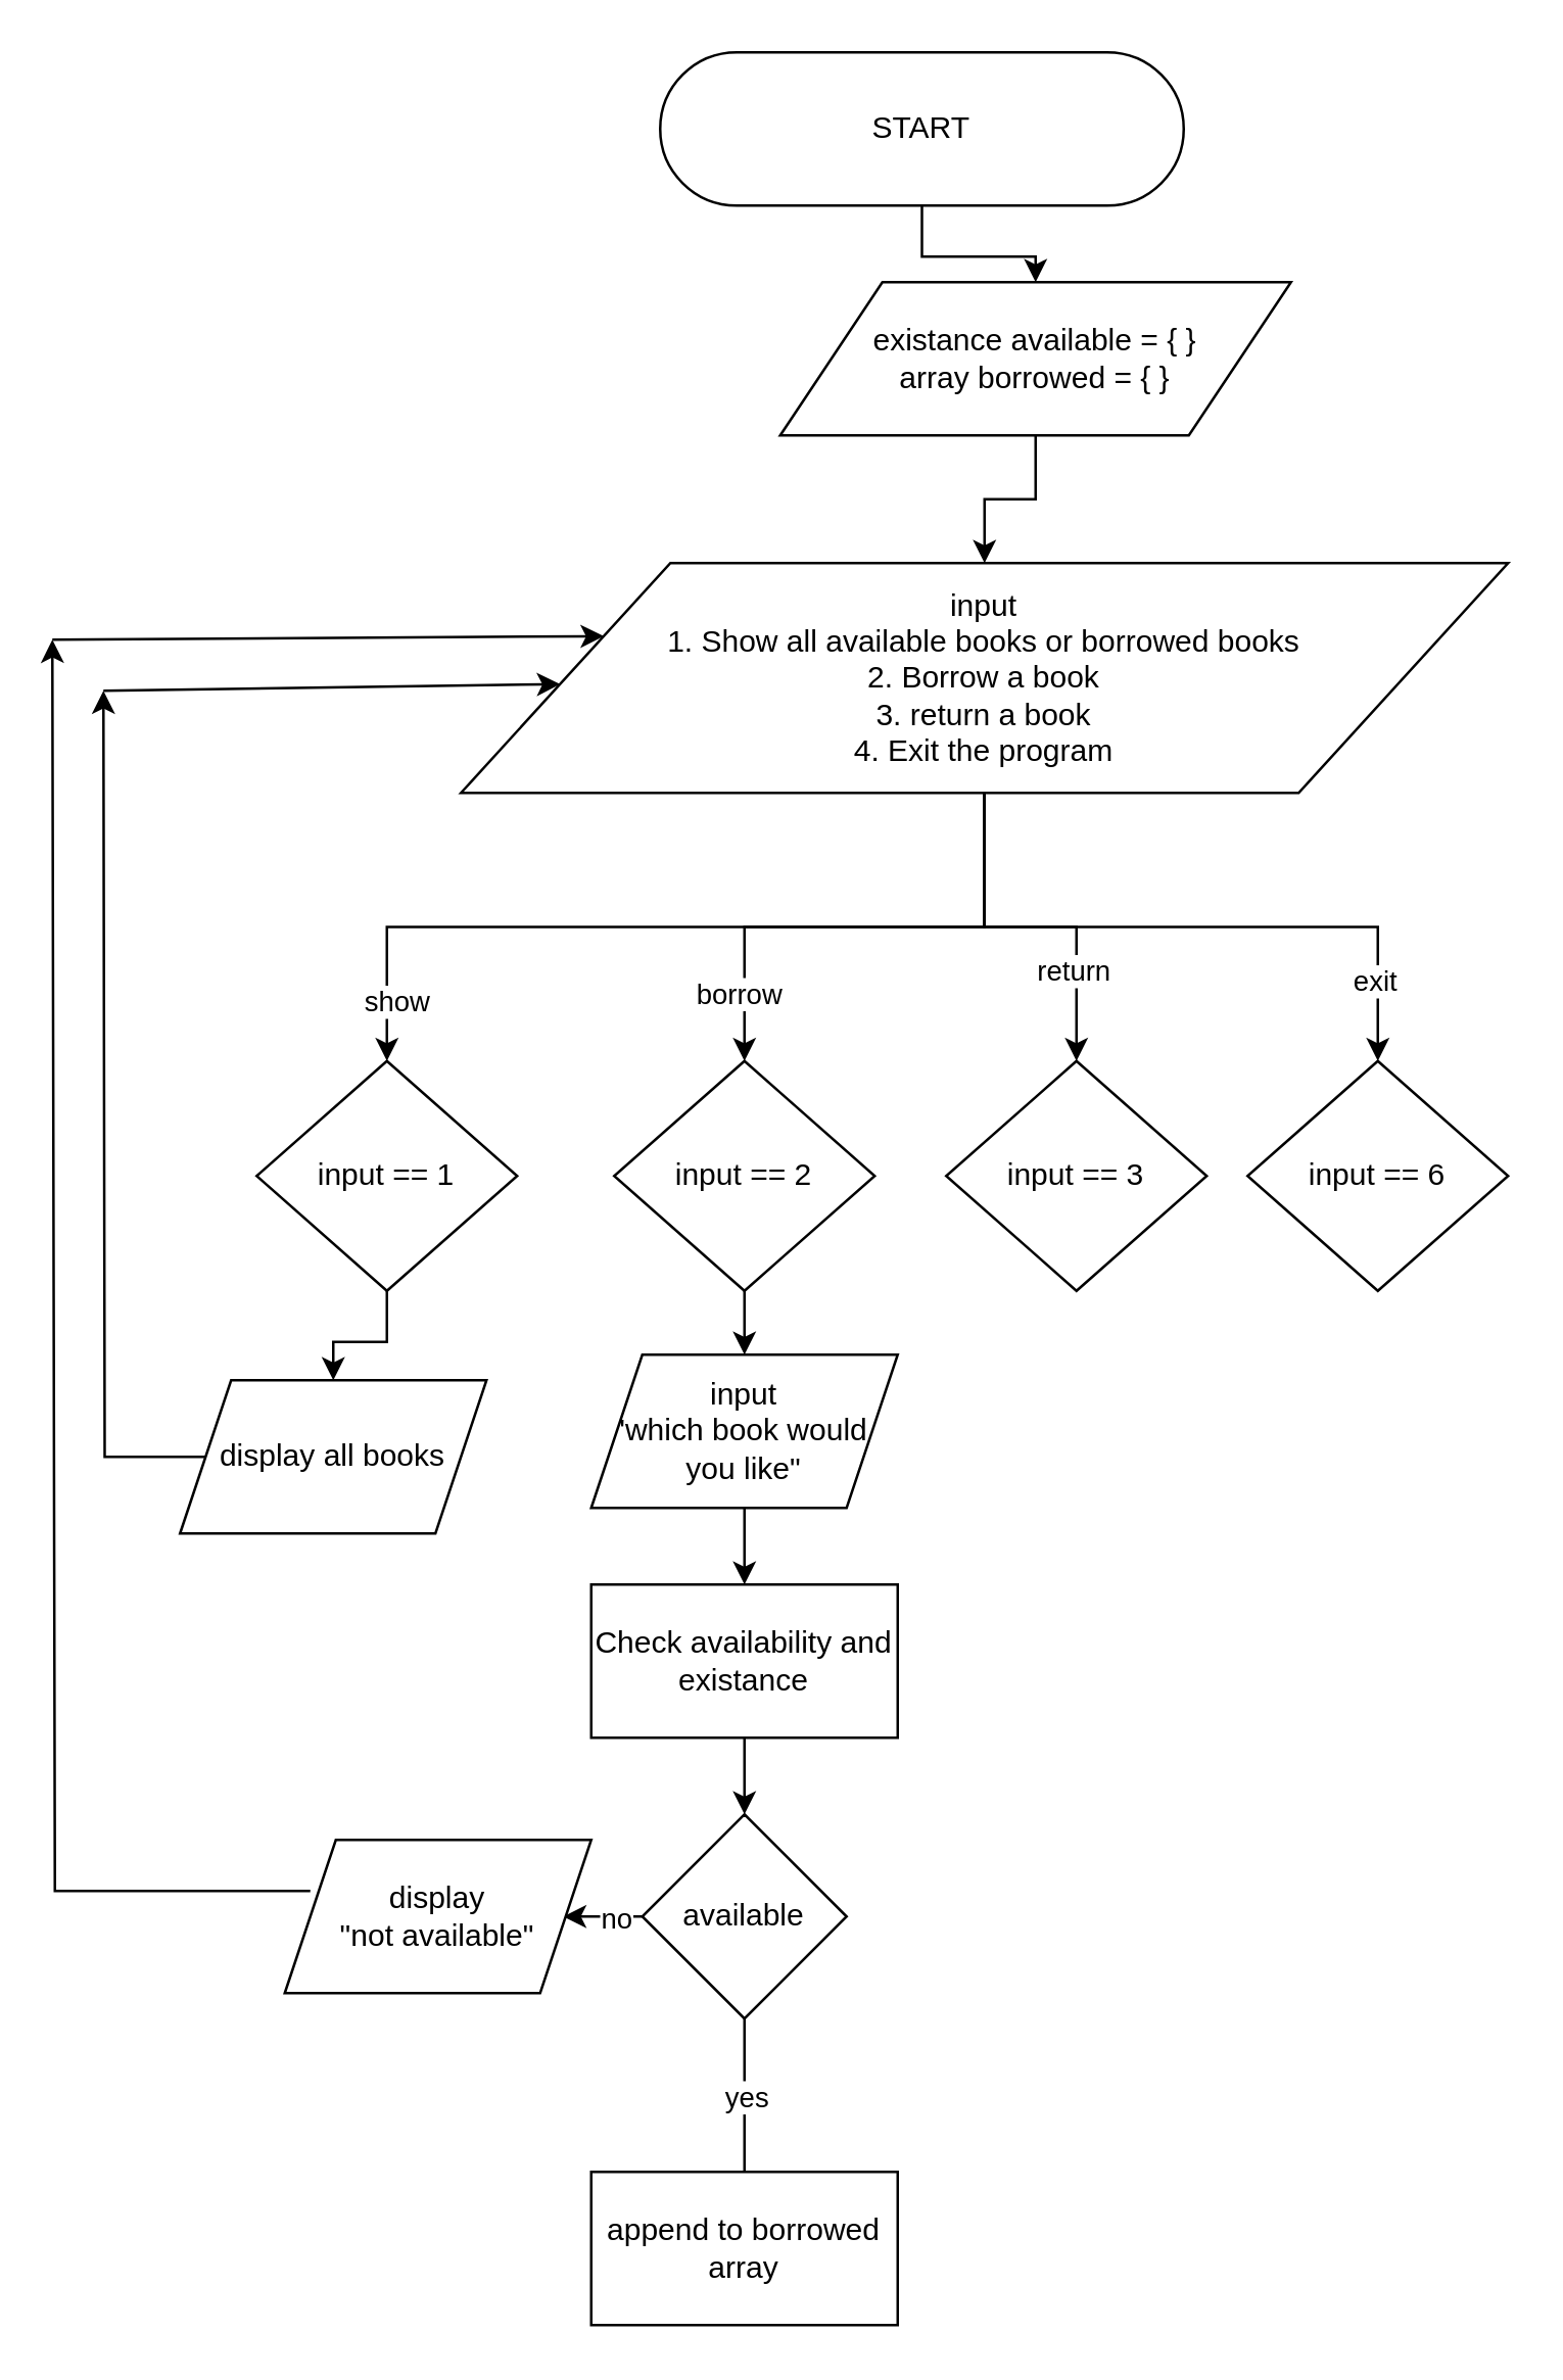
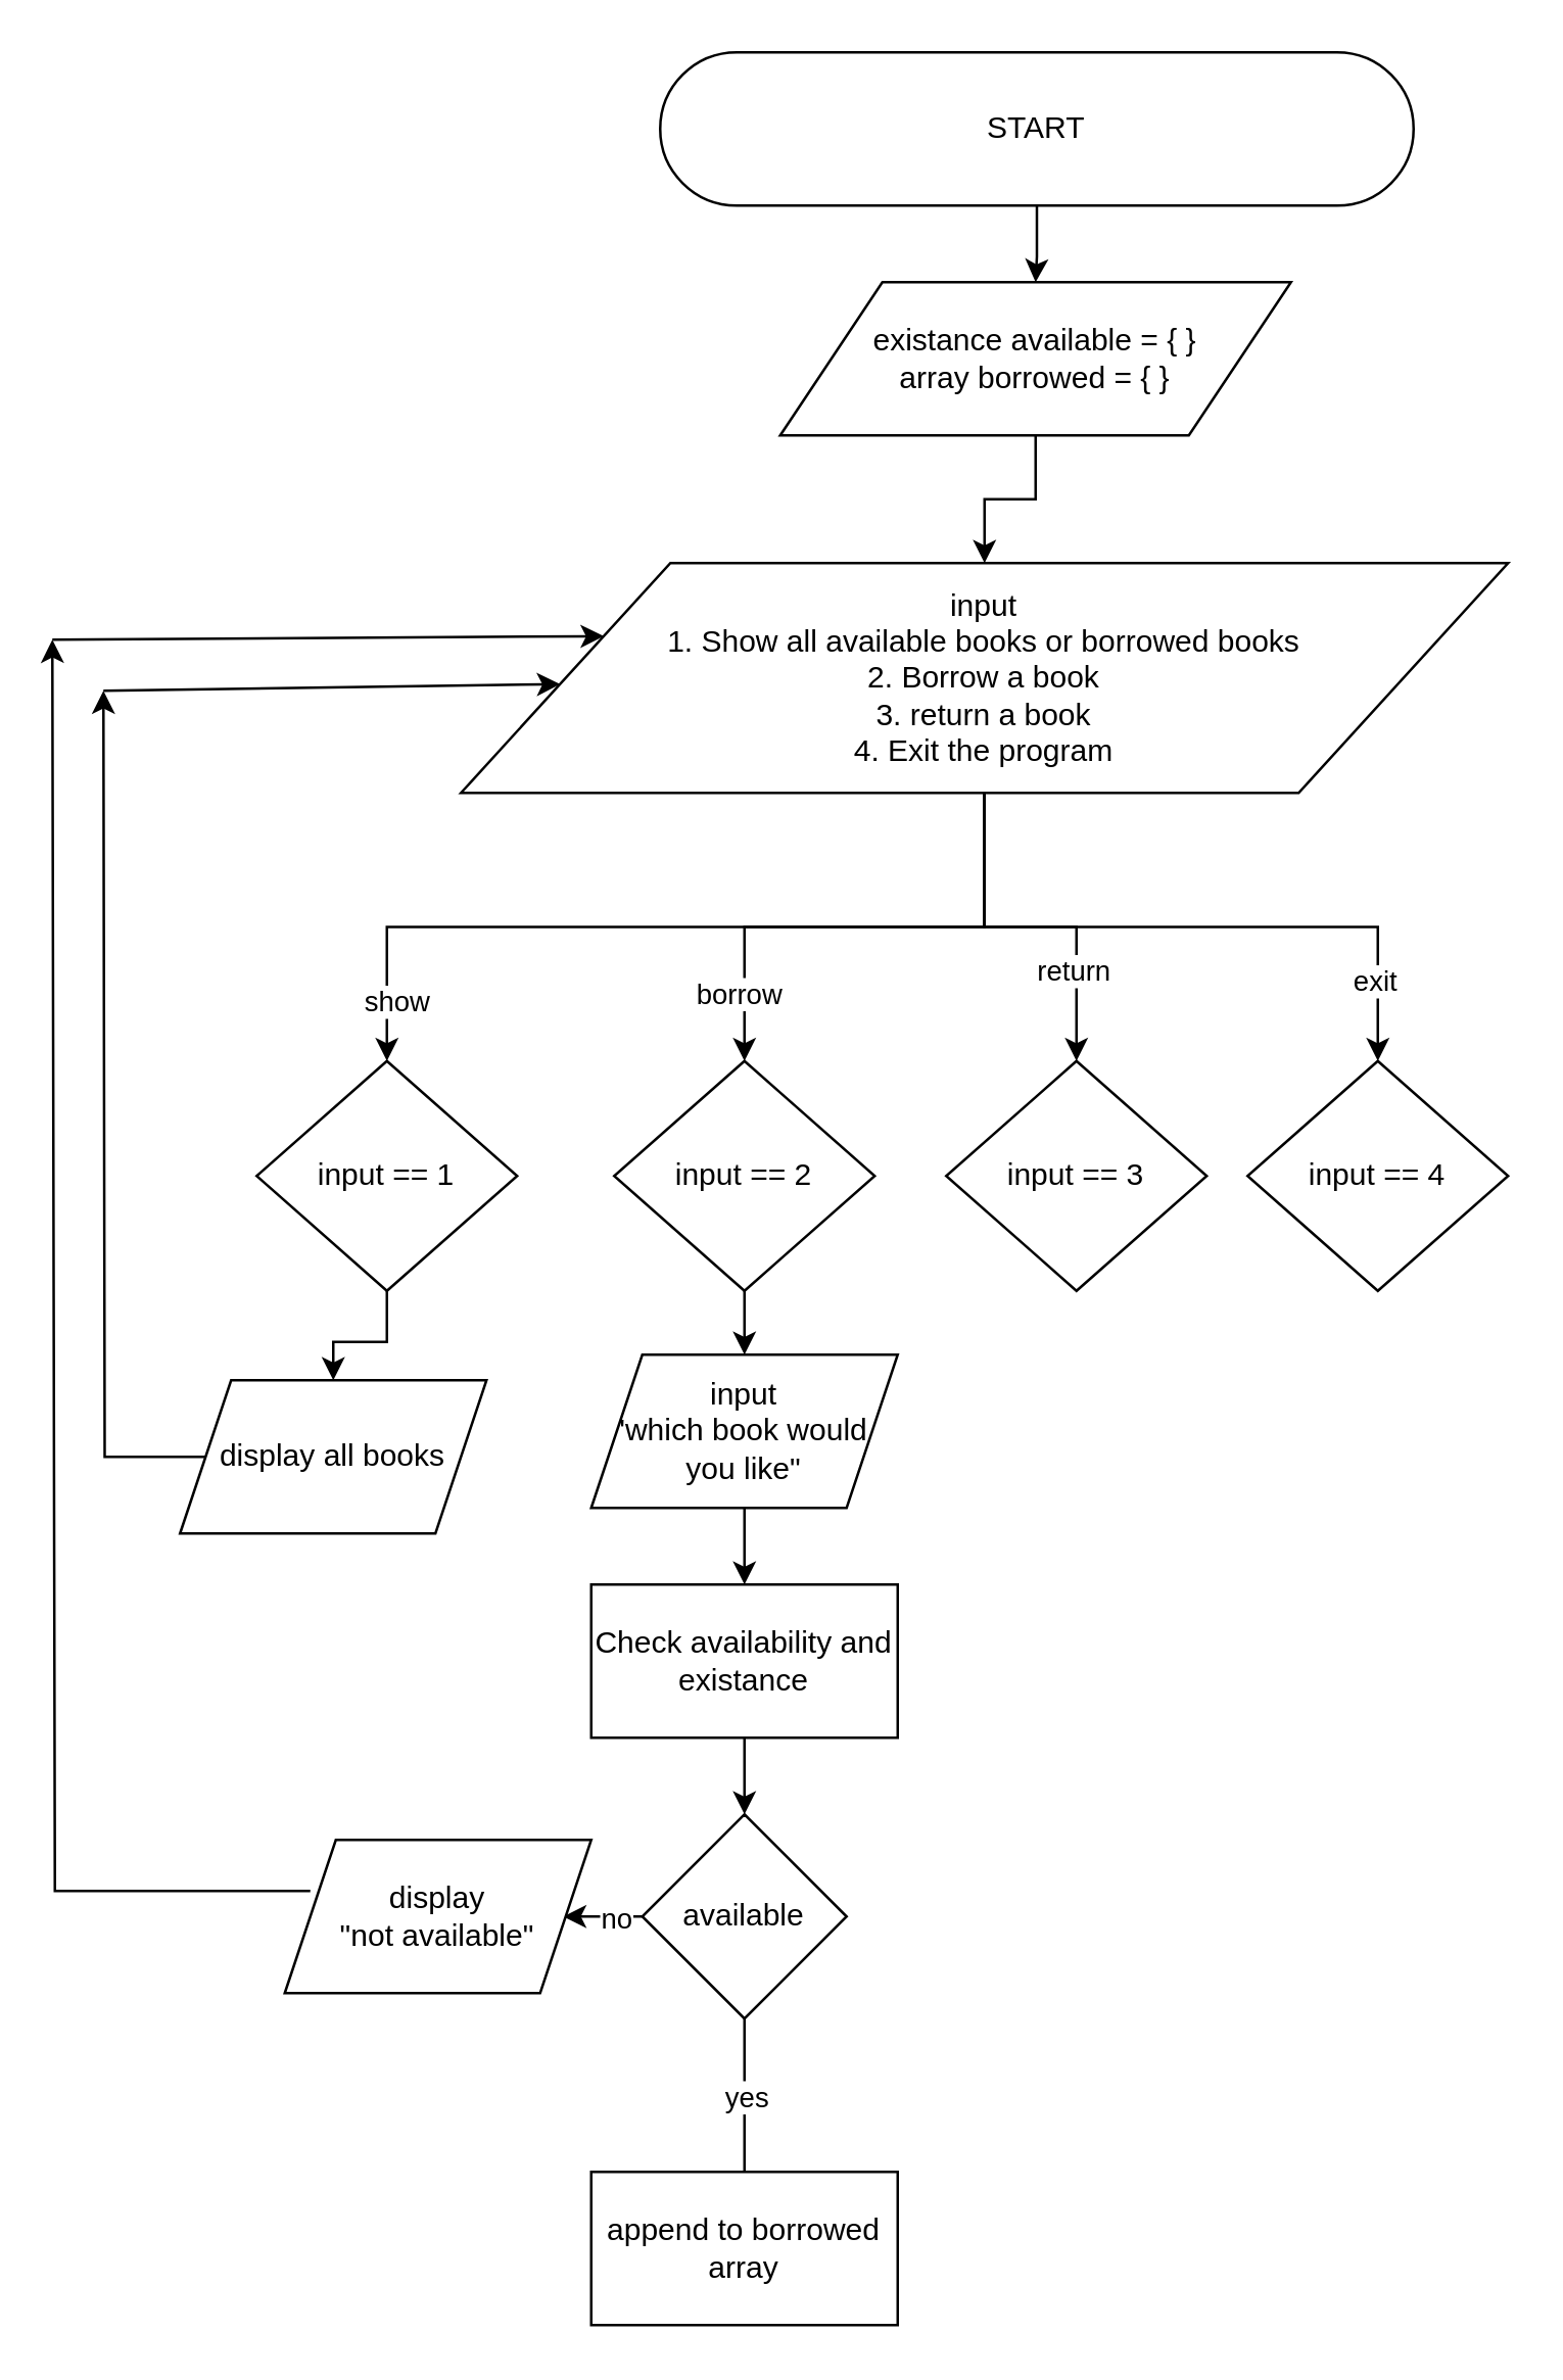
  <mxCell id="0" />
  <mxCell id="1" parent="0" />
  <mxCell id="2" value="" style="edgeStyle=orthogonalEdgeStyle;rounded=0;orthogonalLoop=1;jettySize=auto;html=1;" edge="1" parent="1" source="3" target="5"><mxGeometry relative="1" as="geometry" /></mxCell>
- <mxCell id="3" value="START" style="html=1;dashed=0;whiteSpace=wrap;shape=mxgraph.dfd.start" vertex="1" parent="1"><mxGeometry x="258" y="20" width="205" height="60" as="geometry" /></mxCell>
+ <mxCell id="3" value="START" style="html=1;dashed=0;whiteSpace=wrap;shape=mxgraph.dfd.start" vertex="1" parent="1"><mxGeometry x="258" y="20" width="295" height="60" as="geometry" /></mxCell>
  <mxCell id="4" value="" style="edgeStyle=orthogonalEdgeStyle;rounded=0;orthogonalLoop=1;jettySize=auto;html=1;" edge="1" parent="1" source="5" target="14"><mxGeometry relative="1" as="geometry" /></mxCell>
  <mxCell id="5" value="existance available = { }&lt;div&gt;array borrowed = { }&lt;/div&gt;" style="shape=parallelogram;perimeter=parallelogramPerimeter;whiteSpace=wrap;html=1;dashed=0;" vertex="1" parent="1"><mxGeometry x="305" y="110" width="200" height="60" as="geometry" /></mxCell>
  <mxCell id="6" value="" style="edgeStyle=orthogonalEdgeStyle;rounded=0;orthogonalLoop=1;jettySize=auto;html=1;" edge="1" parent="1" source="14" target="19"><mxGeometry relative="1" as="geometry" /></mxCell>
  <mxCell id="7" value="return" style="edgeLabel;html=1;align=center;verticalAlign=middle;resizable=0;points=[];" vertex="1" connectable="0" parent="6"><mxGeometry x="0.489" y="-2" relative="1" as="geometry"><mxPoint as="offset" /></mxGeometry></mxCell>
  <mxCell id="8" style="edgeStyle=orthogonalEdgeStyle;rounded=0;orthogonalLoop=1;jettySize=auto;html=1;exitX=0.5;exitY=1;exitDx=0;exitDy=0;entryX=0.5;entryY=0;entryDx=0;entryDy=0;" edge="1" parent="1" source="14" target="18"><mxGeometry relative="1" as="geometry" /></mxCell>
  <mxCell id="9" value="borrow" style="edgeLabel;html=1;align=center;verticalAlign=middle;resizable=0;points=[];" vertex="1" connectable="0" parent="8"><mxGeometry x="0.729" y="-3" relative="1" as="geometry"><mxPoint as="offset" /></mxGeometry></mxCell>
  <mxCell id="10" style="edgeStyle=orthogonalEdgeStyle;rounded=0;orthogonalLoop=1;jettySize=auto;html=1;exitX=0.5;exitY=1;exitDx=0;exitDy=0;entryX=0.5;entryY=0;entryDx=0;entryDy=0;" edge="1" parent="1" source="14" target="16"><mxGeometry relative="1" as="geometry" /></mxCell>
  <mxCell id="11" value="show" style="edgeLabel;html=1;align=center;verticalAlign=middle;resizable=0;points=[];" vertex="1" connectable="0" parent="10"><mxGeometry x="0.858" y="3" relative="1" as="geometry"><mxPoint as="offset" /></mxGeometry></mxCell>
  <mxCell id="12" style="edgeStyle=orthogonalEdgeStyle;rounded=0;orthogonalLoop=1;jettySize=auto;html=1;exitX=0.5;exitY=1;exitDx=0;exitDy=0;entryX=0.5;entryY=0;entryDx=0;entryDy=0;" edge="1" parent="1" source="14" target="20"><mxGeometry relative="1" as="geometry" /></mxCell>
  <mxCell id="13" value="exit" style="edgeLabel;html=1;align=center;verticalAlign=middle;resizable=0;points=[];" vertex="1" connectable="0" parent="12"><mxGeometry x="0.753" y="-2" relative="1" as="geometry"><mxPoint as="offset" /></mxGeometry></mxCell>
  <mxCell id="14" value="input&lt;div&gt;1. Show all available books or borrowed books&lt;/div&gt;&lt;div&gt;2. Borrow a book&lt;/div&gt;&lt;div&gt;3. return a book&lt;/div&gt;&lt;div&gt;4. Exit the program&lt;/div&gt;" style="shape=parallelogram;perimeter=parallelogramPerimeter;whiteSpace=wrap;html=1;dashed=0;" vertex="1" parent="1"><mxGeometry x="180" y="220" width="410" height="90" as="geometry" /></mxCell>
  <mxCell id="15" value="" style="edgeStyle=orthogonalEdgeStyle;rounded=0;orthogonalLoop=1;jettySize=auto;html=1;" edge="1" parent="1" source="16" target="22"><mxGeometry relative="1" as="geometry" /></mxCell>
  <mxCell id="16" value="input == 1" style="shape=rhombus;html=1;dashed=0;whiteSpace=wrap;perimeter=rhombusPerimeter;" vertex="1" parent="1"><mxGeometry x="100" y="415" width="102" height="90" as="geometry" /></mxCell>
  <mxCell id="17" value="" style="edgeStyle=orthogonalEdgeStyle;rounded=0;orthogonalLoop=1;jettySize=auto;html=1;" edge="1" parent="1" source="18" target="24"><mxGeometry relative="1" as="geometry" /></mxCell>
  <mxCell id="18" value="input == 2" style="shape=rhombus;html=1;dashed=0;whiteSpace=wrap;perimeter=rhombusPerimeter;" vertex="1" parent="1"><mxGeometry x="240" y="415" width="102" height="90" as="geometry" /></mxCell>
  <mxCell id="19" value="input == 3" style="shape=rhombus;html=1;dashed=0;whiteSpace=wrap;perimeter=rhombusPerimeter;" vertex="1" parent="1"><mxGeometry x="370" y="415" width="102" height="90" as="geometry" /></mxCell>
- <mxCell id="20" value="input == 6" style="shape=rhombus;html=1;dashed=0;whiteSpace=wrap;perimeter=rhombusPerimeter;" vertex="1" parent="1"><mxGeometry x="488" y="415" width="102" height="90" as="geometry" /></mxCell>
+ <mxCell id="20" value="input == 4" style="shape=rhombus;html=1;dashed=0;whiteSpace=wrap;perimeter=rhombusPerimeter;" vertex="1" parent="1"><mxGeometry x="488" y="415" width="102" height="90" as="geometry" /></mxCell>
  <mxCell id="21" style="edgeStyle=orthogonalEdgeStyle;rounded=0;orthogonalLoop=1;jettySize=auto;html=1;exitX=0;exitY=0.5;exitDx=0;exitDy=0;" edge="1" parent="1" source="22"><mxGeometry relative="1" as="geometry"><mxPoint x="40" y="270" as="targetPoint" /></mxGeometry></mxCell>
  <mxCell id="22" value="display all books" style="shape=parallelogram;perimeter=parallelogramPerimeter;whiteSpace=wrap;html=1;fixedSize=1;dashed=0;" vertex="1" parent="1"><mxGeometry x="70" y="540" width="120" height="60" as="geometry" /></mxCell>
  <mxCell id="23" value="" style="edgeStyle=orthogonalEdgeStyle;rounded=0;orthogonalLoop=1;jettySize=auto;html=1;" edge="1" parent="1" source="24" target="26"><mxGeometry relative="1" as="geometry" /></mxCell>
  <mxCell id="24" value="input&lt;div&gt;'which book would you like&quot;&lt;/div&gt;" style="shape=parallelogram;perimeter=parallelogramPerimeter;whiteSpace=wrap;html=1;fixedSize=1;dashed=0;" vertex="1" parent="1"><mxGeometry x="231" y="530" width="120" height="60" as="geometry" /></mxCell>
  <mxCell id="25" value="" style="edgeStyle=orthogonalEdgeStyle;rounded=0;orthogonalLoop=1;jettySize=auto;html=1;" edge="1" parent="1" source="26" target="31"><mxGeometry relative="1" as="geometry" /></mxCell>
  <mxCell id="26" value="Check availability and existance" style="whiteSpace=wrap;html=1;dashed=0;" vertex="1" parent="1"><mxGeometry x="231" y="620" width="120" height="60" as="geometry" /></mxCell>
  <mxCell id="27" value="" style="edgeStyle=orthogonalEdgeStyle;rounded=0;orthogonalLoop=1;jettySize=auto;html=1;" edge="1" parent="1" source="31"><mxGeometry relative="1" as="geometry"><mxPoint x="291" y="880" as="targetPoint" /></mxGeometry></mxCell>
  <mxCell id="28" value="yes" style="edgeLabel;html=1;align=center;verticalAlign=middle;resizable=0;points=[];" vertex="1" connectable="0" parent="27"><mxGeometry x="-0.022" y="2" relative="1" as="geometry"><mxPoint x="-2" y="-14" as="offset" /></mxGeometry></mxCell>
  <mxCell id="29" value="" style="edgeStyle=orthogonalEdgeStyle;rounded=0;orthogonalLoop=1;jettySize=auto;html=1;" edge="1" parent="1" source="31"><mxGeometry relative="1" as="geometry"><mxPoint x="220" y="750" as="targetPoint" /></mxGeometry></mxCell>
  <mxCell id="30" value="no" style="edgeLabel;html=1;align=center;verticalAlign=middle;resizable=0;points=[];" vertex="1" connectable="0" parent="29"><mxGeometry x="-0.592" y="2" relative="1" as="geometry"><mxPoint x="-5" y="-2" as="offset" /></mxGeometry></mxCell>
  <mxCell id="31" value="available" style="rhombus;whiteSpace=wrap;html=1;dashed=0;" vertex="1" parent="1"><mxGeometry x="251" y="710" width="80" height="80" as="geometry" /></mxCell>
  <mxCell id="32" value="append to borrowed array" style="whiteSpace=wrap;html=1;dashed=0;" vertex="1" parent="1"><mxGeometry x="231" y="850" width="120" height="60" as="geometry" /></mxCell>
  <mxCell id="33" style="edgeStyle=orthogonalEdgeStyle;rounded=0;orthogonalLoop=1;jettySize=auto;html=1;exitX=0;exitY=0.5;exitDx=0;exitDy=0;" edge="1" parent="1"><mxGeometry relative="1" as="geometry"><mxPoint x="20" y="250" as="targetPoint" /><mxPoint x="121" y="740" as="sourcePoint" /><Array as="points"><mxPoint x="21" y="740" /></Array></mxGeometry></mxCell>
  <mxCell id="34" value="display&lt;div&gt;&quot;not available&quot;&lt;/div&gt;" style="shape=parallelogram;perimeter=parallelogramPerimeter;whiteSpace=wrap;html=1;fixedSize=1;dashed=0;" vertex="1" parent="1"><mxGeometry x="111" y="720" width="120" height="60" as="geometry" /></mxCell>
  <mxCell id="35" value="" style="endArrow=classic;html=1;rounded=0;entryX=0;entryY=0.25;entryDx=0;entryDy=0;" edge="1" parent="1" target="14"><mxGeometry width="50" height="50" relative="1" as="geometry"><mxPoint x="20" y="250" as="sourcePoint" /><mxPoint x="460" y="320" as="targetPoint" /></mxGeometry></mxCell>
  <mxCell id="36" value="" style="endArrow=classic;html=1;rounded=0;" edge="1" parent="1" target="14"><mxGeometry width="50" height="50" relative="1" as="geometry"><mxPoint x="40" y="270" as="sourcePoint" /><mxPoint x="460" y="520" as="targetPoint" /></mxGeometry></mxCell>
